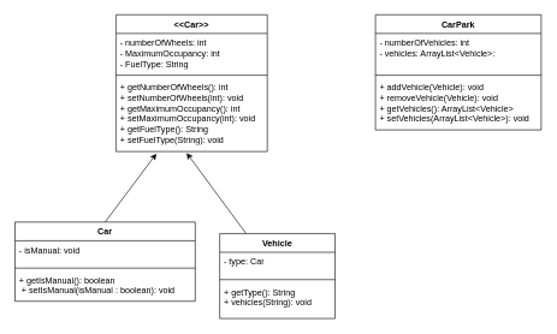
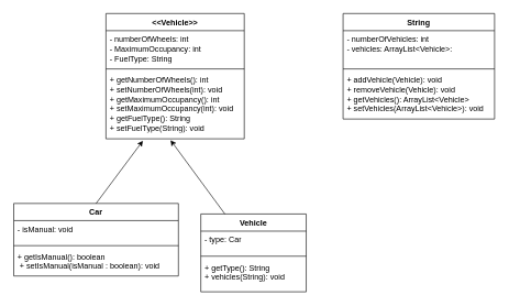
  <mxCell id="0" />
  <mxCell id="1" parent="0" />
- <mxCell id="2" value="&amp;lt;&amp;lt;Car&amp;gt;&amp;gt;" style="swimlane;fontStyle=1;align=center;verticalAlign=top;childLayout=stackLayout;horizontal=1;startSize=26;horizontalStack=0;resizeParent=1;resizeParentMax=0;resizeLast=0;collapsible=1;marginBottom=0;whiteSpace=wrap;html=1;" vertex="1" parent="1"><mxGeometry x="160" y="20" width="210" height="190" as="geometry" /></mxCell>
+ <mxCell id="2" value="&amp;lt;&amp;lt;Vehicle&amp;gt;&amp;gt;" style="swimlane;fontStyle=1;align=center;verticalAlign=top;childLayout=stackLayout;horizontal=1;startSize=26;horizontalStack=0;resizeParent=1;resizeParentMax=0;resizeLast=0;collapsible=1;marginBottom=0;whiteSpace=wrap;html=1;" vertex="1" parent="1"><mxGeometry x="160" y="20" width="210" height="190" as="geometry" /></mxCell>
  <mxCell id="3" value="- numberOfWheels: int&lt;br&gt;- MaximumOccupancy: int&lt;br&gt;- FuelType: String" style="text;strokeColor=none;fillColor=none;align=left;verticalAlign=top;spacingLeft=4;spacingRight=4;overflow=hidden;rotatable=0;points=[[0,0.5],[1,0.5]];portConstraint=eastwest;whiteSpace=wrap;html=1;" vertex="1" parent="2"><mxGeometry y="26" width="210" height="54" as="geometry" /></mxCell>
  <mxCell id="4" value="" style="line;strokeWidth=1;fillColor=none;align=left;verticalAlign=middle;spacingTop=-1;spacingLeft=3;spacingRight=3;rotatable=0;labelPosition=right;points=[];portConstraint=eastwest;strokeColor=inherit;" vertex="1" parent="2"><mxGeometry y="80" width="210" height="8" as="geometry" /></mxCell>
  <mxCell id="5" value="+ getNumberOfWheels(): int&lt;br&gt;+ setNumberOfWheels(int): void&lt;br&gt;+ getMaximumOccupancy(): int&lt;br&gt;+ setMaximumOccupancy(int): void&lt;br&gt;+ getFuelType(): String&lt;br&gt;+ setFuelType(String): void&amp;nbsp;" style="text;strokeColor=none;fillColor=none;align=left;verticalAlign=top;spacingLeft=4;spacingRight=4;overflow=hidden;rotatable=0;points=[[0,0.5],[1,0.5]];portConstraint=eastwest;whiteSpace=wrap;html=1;" vertex="1" parent="2"><mxGeometry y="88" width="210" height="102" as="geometry" /></mxCell>
- <mxCell id="6" value="CarPark" style="swimlane;fontStyle=1;align=center;verticalAlign=top;childLayout=stackLayout;horizontal=1;startSize=26;horizontalStack=0;resizeParent=1;resizeParentMax=0;resizeLast=0;collapsible=1;marginBottom=0;whiteSpace=wrap;html=1;" vertex="1" parent="1"><mxGeometry x="520" y="20" width="230" height="160" as="geometry" /></mxCell>
+ <mxCell id="6" value="String" style="swimlane;fontStyle=1;align=center;verticalAlign=top;childLayout=stackLayout;horizontal=1;startSize=26;horizontalStack=0;resizeParent=1;resizeParentMax=0;resizeLast=0;collapsible=1;marginBottom=0;whiteSpace=wrap;html=1;" vertex="1" parent="1"><mxGeometry x="520" y="20" width="230" height="160" as="geometry" /></mxCell>
  <mxCell id="7" value="- numberOfVehicles: int&lt;br&gt;- vehicles: ArrayList&amp;lt;Vehicle&amp;gt;:" style="text;strokeColor=none;fillColor=none;align=left;verticalAlign=top;spacingLeft=4;spacingRight=4;overflow=hidden;rotatable=0;points=[[0,0.5],[1,0.5]];portConstraint=eastwest;whiteSpace=wrap;html=1;" vertex="1" parent="6"><mxGeometry y="26" width="230" height="54" as="geometry" /></mxCell>
  <mxCell id="8" value="" style="line;strokeWidth=1;fillColor=none;align=left;verticalAlign=middle;spacingTop=-1;spacingLeft=3;spacingRight=3;rotatable=0;labelPosition=right;points=[];portConstraint=eastwest;strokeColor=inherit;" vertex="1" parent="6"><mxGeometry y="80" width="230" height="8" as="geometry" /></mxCell>
  <mxCell id="9" value="+ addVehicle(Vehicle): void&lt;br&gt;+ removeVehicle(Vehicle): void&lt;br&gt;+ getVehicles(): ArrayList&amp;lt;Vehicle&amp;gt;&lt;br&gt;+ setVehicles(ArrayList&amp;lt;Vehicle&amp;gt;): void" style="text;strokeColor=none;fillColor=none;align=left;verticalAlign=top;spacingLeft=4;spacingRight=4;overflow=hidden;rotatable=0;points=[[0,0.5],[1,0.5]];portConstraint=eastwest;whiteSpace=wrap;html=1;" vertex="1" parent="6"><mxGeometry y="88" width="230" height="72" as="geometry" /></mxCell>
  <mxCell id="10" value="Car" style="swimlane;fontStyle=1;align=center;verticalAlign=top;childLayout=stackLayout;horizontal=1;startSize=26;horizontalStack=0;resizeParent=1;resizeParentMax=0;resizeLast=0;collapsible=1;marginBottom=0;whiteSpace=wrap;html=1;" vertex="1" parent="1"><mxGeometry x="20" y="308" width="250" height="110" as="geometry" /></mxCell>
  <mxCell id="11" value="- isManual: void" style="text;strokeColor=none;fillColor=none;align=left;verticalAlign=top;spacingLeft=4;spacingRight=4;overflow=hidden;rotatable=0;points=[[0,0.5],[1,0.5]];portConstraint=eastwest;whiteSpace=wrap;html=1;" vertex="1" parent="10"><mxGeometry y="26" width="250" height="34" as="geometry" /></mxCell>
  <mxCell id="12" value="" style="line;strokeWidth=1;fillColor=none;align=left;verticalAlign=middle;spacingTop=-1;spacingLeft=3;spacingRight=3;rotatable=0;labelPosition=right;points=[];portConstraint=eastwest;strokeColor=inherit;" vertex="1" parent="10"><mxGeometry y="60" width="250" height="8" as="geometry" /></mxCell>
  <mxCell id="13" value="+ getIsManual(): boolean&lt;br&gt;&amp;nbsp;+ setIsManual(isManual : boolean): void" style="text;strokeColor=none;fillColor=none;align=left;verticalAlign=top;spacingLeft=4;spacingRight=4;overflow=hidden;rotatable=0;points=[[0,0.5],[1,0.5]];portConstraint=eastwest;whiteSpace=wrap;html=1;" vertex="1" parent="10"><mxGeometry y="68" width="250" height="42" as="geometry" /></mxCell>
  <mxCell id="14" value="Vehicle" style="swimlane;fontStyle=1;align=center;verticalAlign=top;childLayout=stackLayout;horizontal=1;startSize=26;horizontalStack=0;resizeParent=1;resizeParentMax=0;resizeLast=0;collapsible=1;marginBottom=0;whiteSpace=wrap;html=1;" vertex="1" parent="1"><mxGeometry x="304" y="324" width="160" height="118" as="geometry" /></mxCell>
  <mxCell id="15" value="- type: Car" style="text;strokeColor=none;fillColor=none;align=left;verticalAlign=top;spacingLeft=4;spacingRight=4;overflow=hidden;rotatable=0;points=[[0,0.5],[1,0.5]];portConstraint=eastwest;whiteSpace=wrap;html=1;" vertex="1" parent="14"><mxGeometry y="26" width="160" height="34" as="geometry" /></mxCell>
  <mxCell id="16" value="" style="line;strokeWidth=1;fillColor=none;align=left;verticalAlign=middle;spacingTop=-1;spacingLeft=3;spacingRight=3;rotatable=0;labelPosition=right;points=[];portConstraint=eastwest;strokeColor=inherit;" vertex="1" parent="14"><mxGeometry y="60" width="160" height="8" as="geometry" /></mxCell>
  <mxCell id="17" value="+ getType(): String&lt;br&gt;+ vehicles(String): void" style="text;strokeColor=none;fillColor=none;align=left;verticalAlign=top;spacingLeft=4;spacingRight=4;overflow=hidden;rotatable=0;points=[[0,0.5],[1,0.5]];portConstraint=eastwest;whiteSpace=wrap;html=1;" vertex="1" parent="14"><mxGeometry y="68" width="160" height="50" as="geometry" /></mxCell>
  <mxCell id="18" style="edgeStyle=none;rounded=0;orthogonalLoop=1;jettySize=auto;html=1;exitX=0.5;exitY=0;exitDx=0;exitDy=0;entryX=0.267;entryY=1.029;entryDx=0;entryDy=0;entryPerimeter=0;" edge="1" parent="1" source="10" target="5"><mxGeometry relative="1" as="geometry" /></mxCell>
  <mxCell id="19" style="edgeStyle=none;rounded=0;orthogonalLoop=1;jettySize=auto;html=1;entryX=0.467;entryY=1.02;entryDx=0;entryDy=0;entryPerimeter=0;" edge="1" parent="1" source="14" target="5"><mxGeometry relative="1" as="geometry" /></mxCell>
